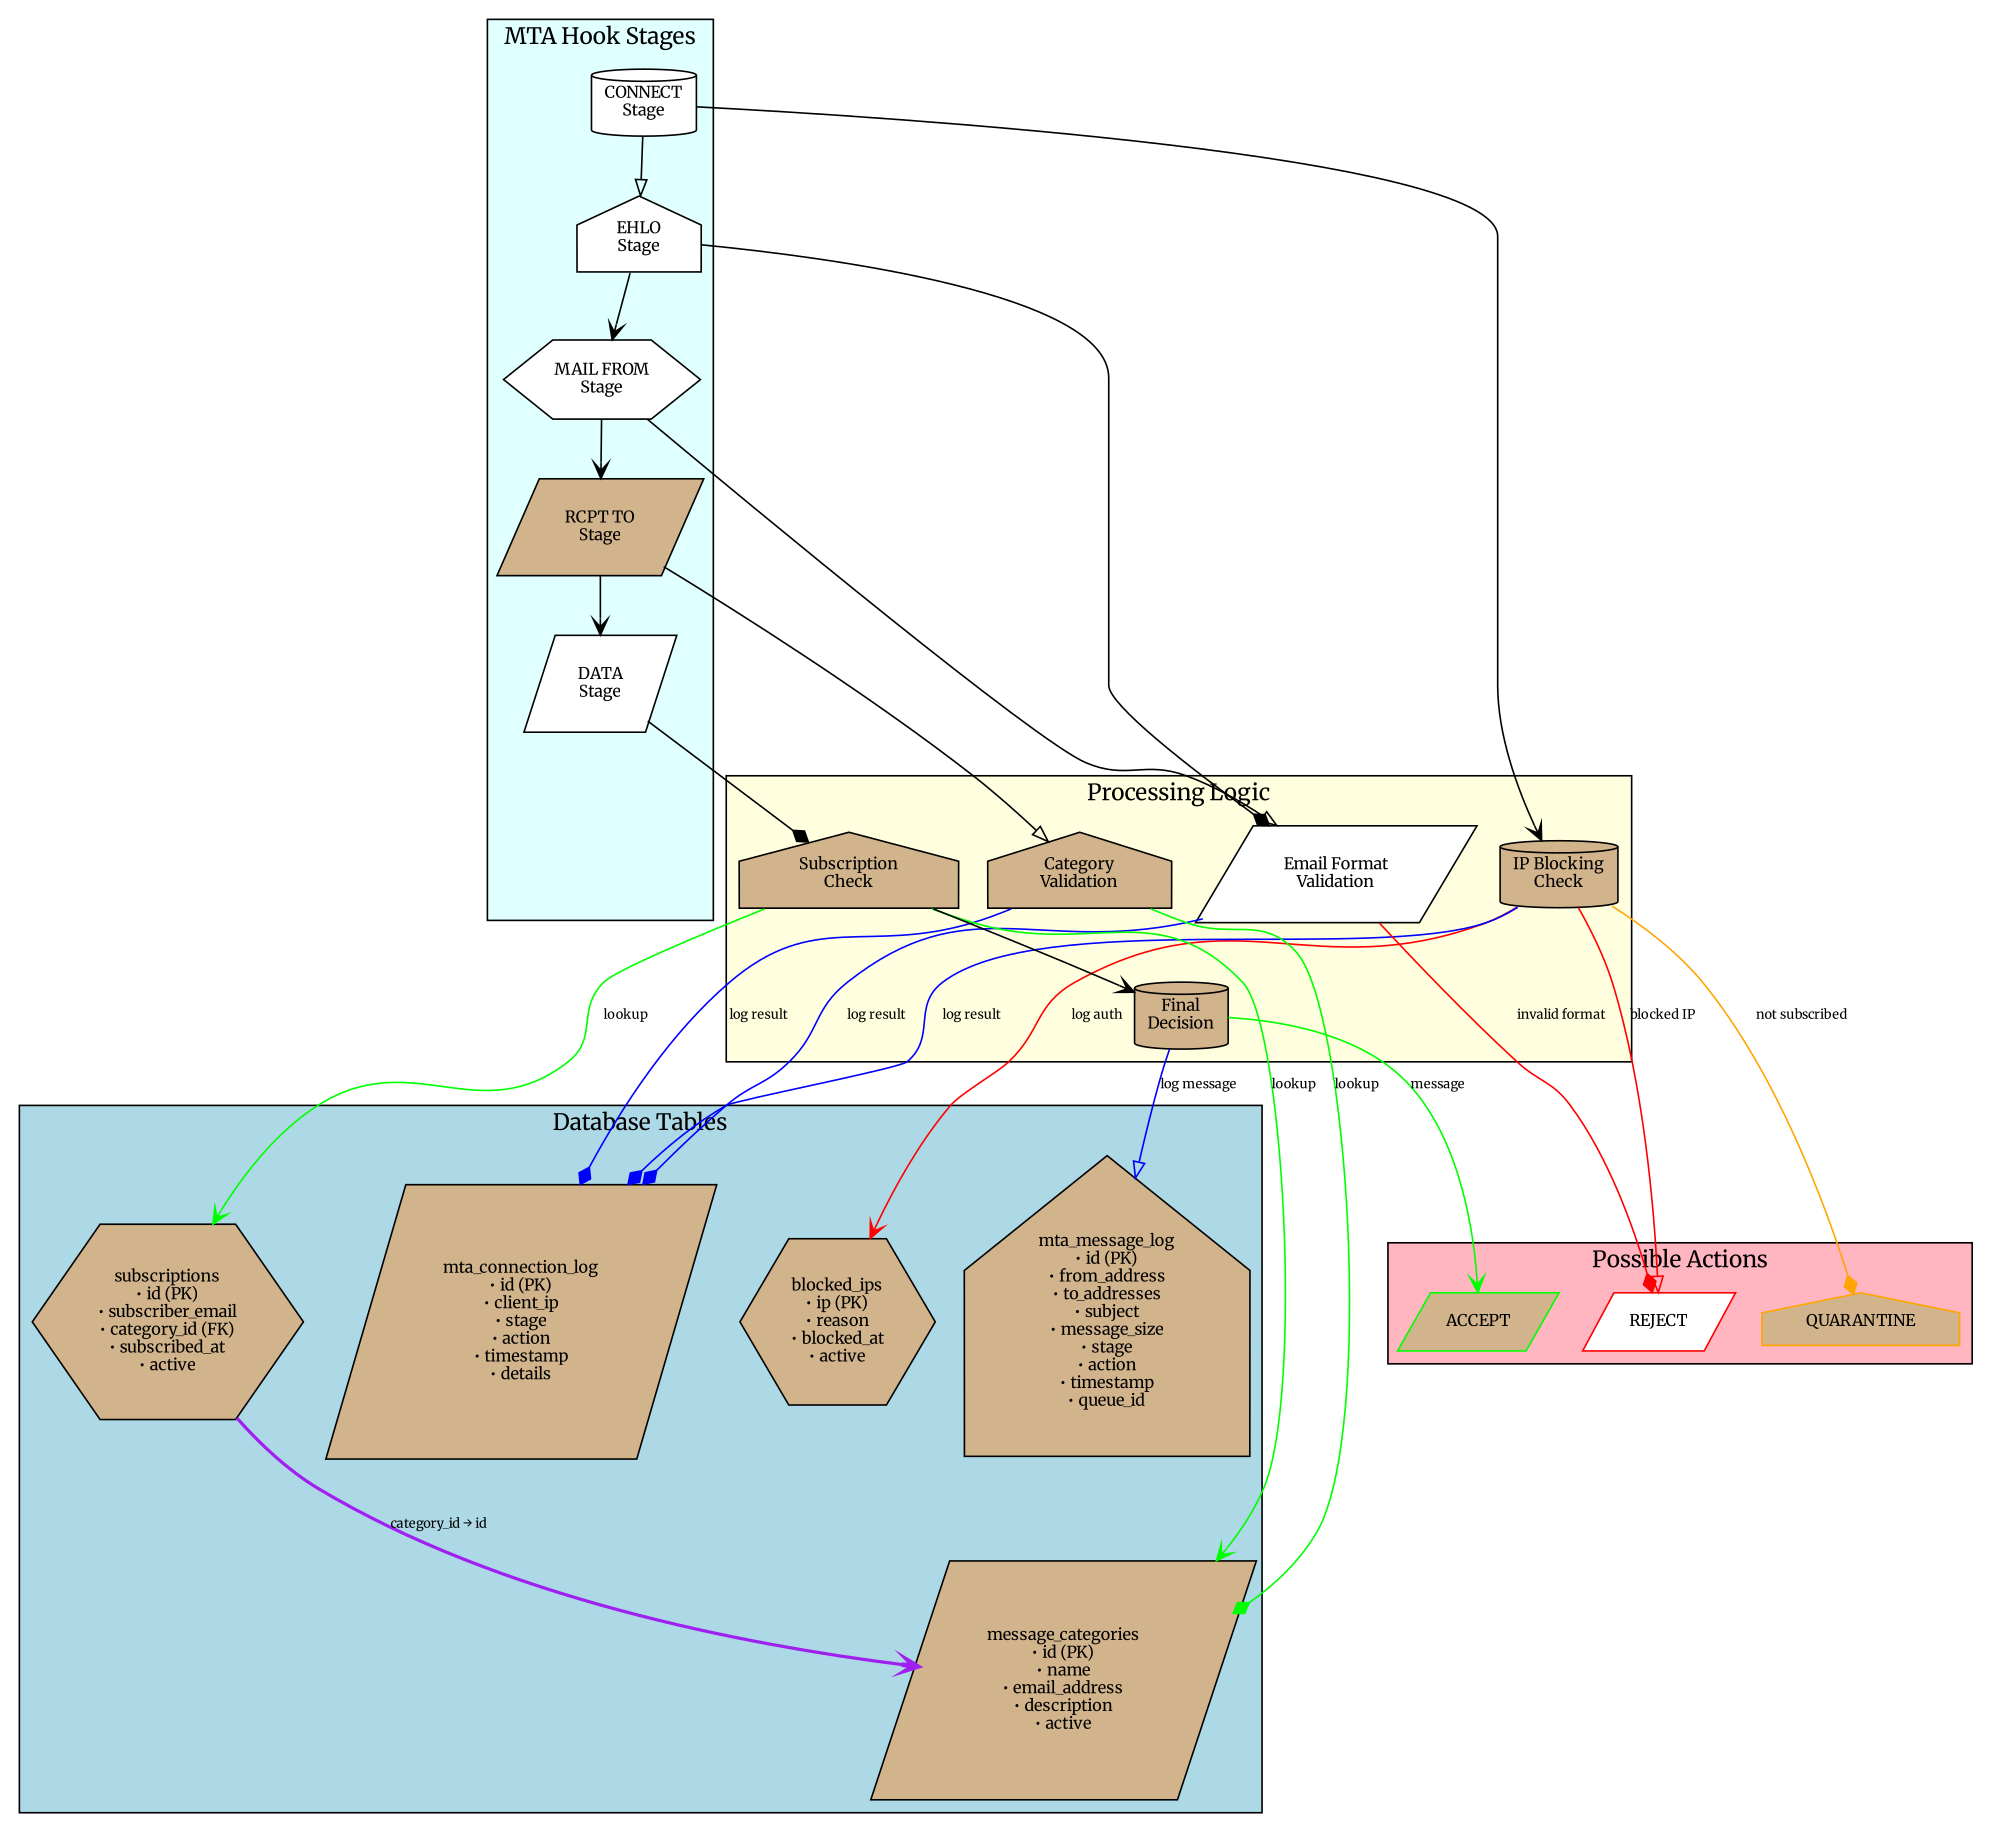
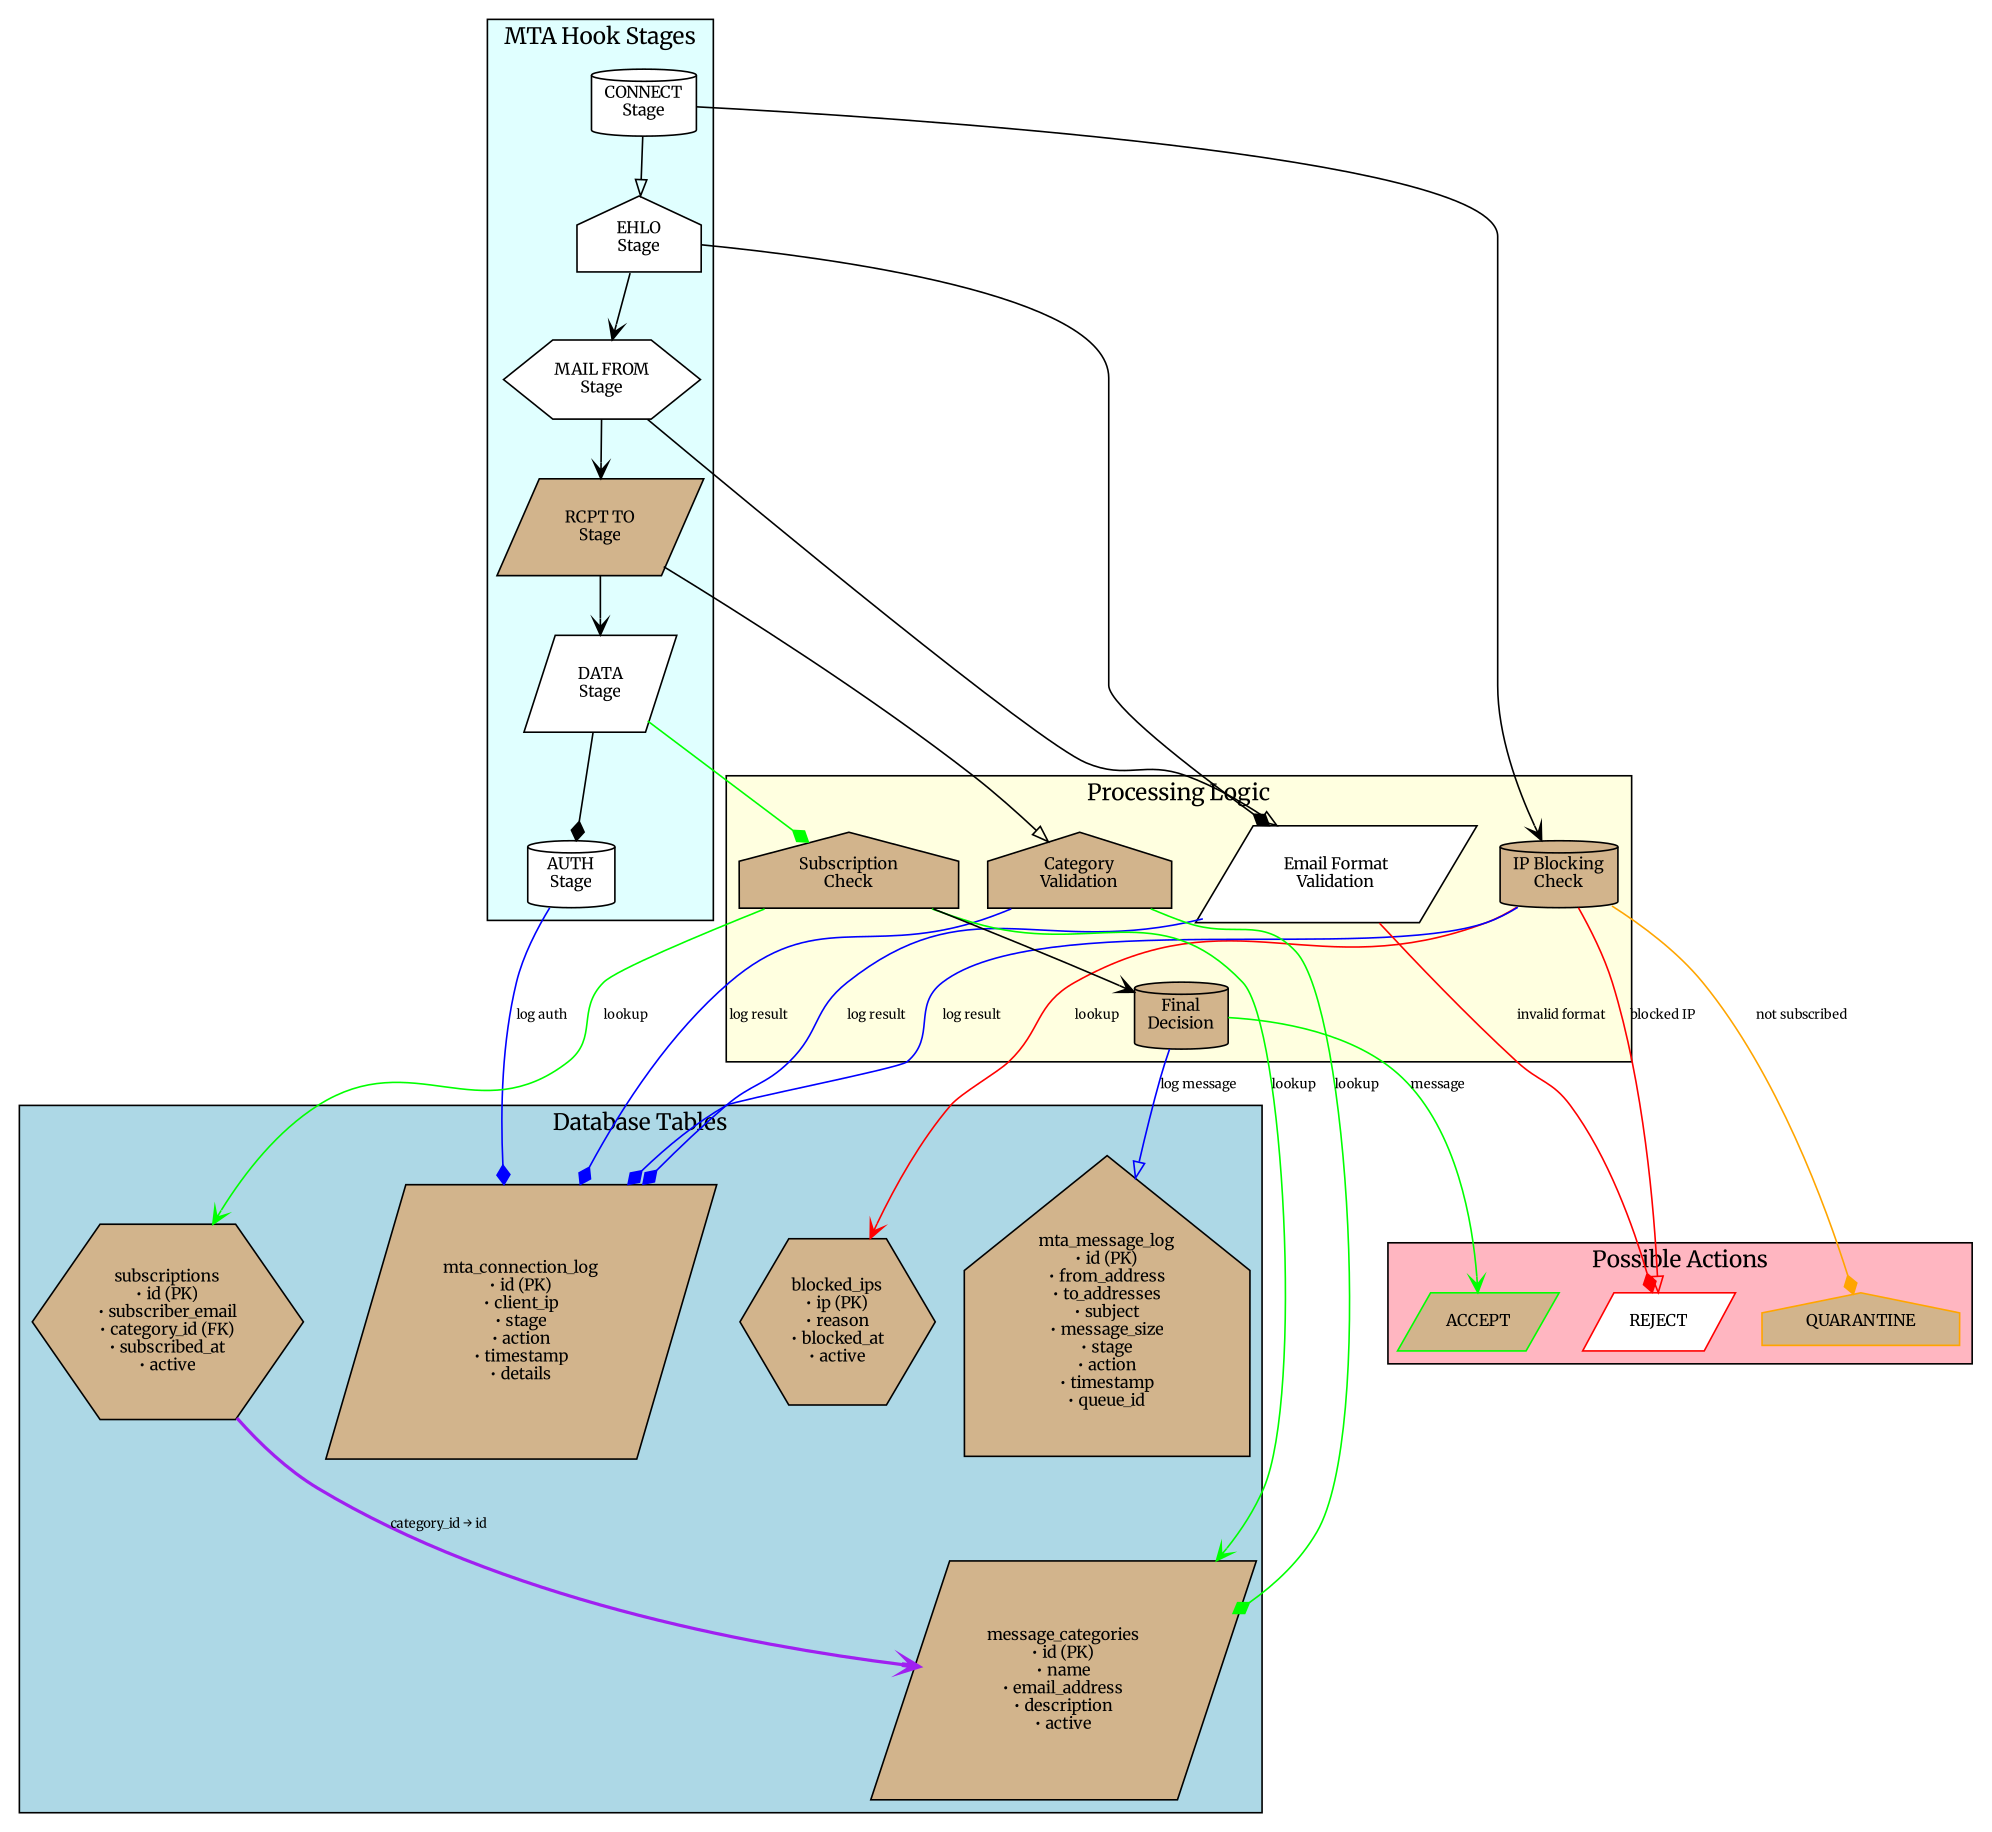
  digraph {
    fontname=Merriweather
    rankdir=TB
    node [fillcolor=tan fontname=Merriweather fontsize=10 shape=parallelogram style=filled]
    edge [arrowhead=vee fontname=Merriweather fontsize=8]
    n1 [fillcolor=white label="CONNECT\nStage" shape=cylinder]
    n2 [fillcolor=white label="EHLO\nStage" shape=house]
    n3 [fillcolor=white label="MAIL FROM\nStage" shape=hexagon]
    n4 [label="RCPT TO\nStage"]
    n5 [fillcolor=white label="DATA\nStage"]
+   n6 [fillcolor=white label="AUTH\nStage" shape=cylinder]
    n7 [label="blocked_ips\n• ip (PK)\n• reason\n• blocked_at\n• active" shape=hexagon]
    n8 [label="mta_connection_log\n• id (PK)\n• client_ip\n• stage\n• action\n• timestamp\n• details"]
    n9 [label="mta_message_log\n• id (PK)\n• from_address\n• to_addresses\n• subject\n• message_size\n• stage\n• action\n• timestamp\n• queue_id" shape=house]
    n10 [label="message_categories\n• id (PK)\n• name\n• email_address\n• description\n• active"]
    n11 [label="subscriptions\n• id (PK)\n• subscriber_email\n• category_id (FK)\n• subscribed_at\n• active" shape=hexagon]
    n12 [label="IP Blocking\nCheck" shape=cylinder]
    n13 [fillcolor=white label="Email Format\nValidation"]
    n14 [label="Category\nValidation" shape=house]
    n15 [label="Subscription\nCheck" shape=house]
    n16 [label="Final\nDecision" shape=cylinder]
    n17 [color=green label=ACCEPT]
    n18 [color=red fillcolor=white label=REJECT]
    n19 [color=orange label=QUARANTINE shape=house]
    subgraph cluster_1 {
      fillcolor=lightcyan
      label="MTA Hook Stages"
      style=filled
      n1
      n2
      n3
      n4
      n5
+     n6
    }
    subgraph cluster_2 {
      fillcolor=lightblue
      label="Database Tables"
      style=filled
      n7
      n8
      n9
      n10
      n11
    }
    subgraph cluster_3 {
      fillcolor=lightyellow
      label="Processing Logic"
      style=filled
      n12
      n13
      n14
      n15
      n16
    }
    subgraph cluster_4 {
      fillcolor=lightpink
      label="Possible Actions"
      style=filled
      n17
      n18
      n19
    }
    n1 -> n2 [arrowhead=onormal]
    n1 -> n12
    n2 -> n3
    n2 -> n13 [arrowhead=diamond]
    n3 -> n4
    n3 -> n13 [arrowhead=onormal]
    n4 -> n5
    n4 -> n14 [arrowhead=onormal]
-   n5 -> n15 [arrowhead=diamond]
+   n5 -> n6 [arrowhead=diamond]
+   n5 -> n15 [arrowhead=diamond color=green]
+   n6 -> n8 [arrowhead=diamond color=blue label="log auth"]
    n11 -> n10 [color=purple label="category_id → id" style=bold]
-   n12 -> n7 [color=red label="log auth"]
+   n12 -> n7 [color=red label=lookup]
    n12 -> n8 [arrowhead=diamond color=blue label="log result"]
    n12 -> n18 [arrowhead=onormal color=red label="blocked IP"]
    n12 -> n19 [arrowhead=diamond color=orange label="not subscribed"]
    n13 -> n8 [arrowhead=diamond color=blue label="log result"]
    n13 -> n18 [arrowhead=diamond color=red label="invalid format"]
    n14 -> n8 [arrowhead=diamond color=blue label="log result"]
    n14 -> n10 [arrowhead=diamond color=green label=lookup]
    n15 -> n10 [color=green label=lookup]
    n15 -> n11 [color=green label=lookup]
    n15 -> n16
    n16 -> n9 [arrowhead=onormal color=blue label="log message"]
    n16 -> n17 [color=green label=message]
  }
